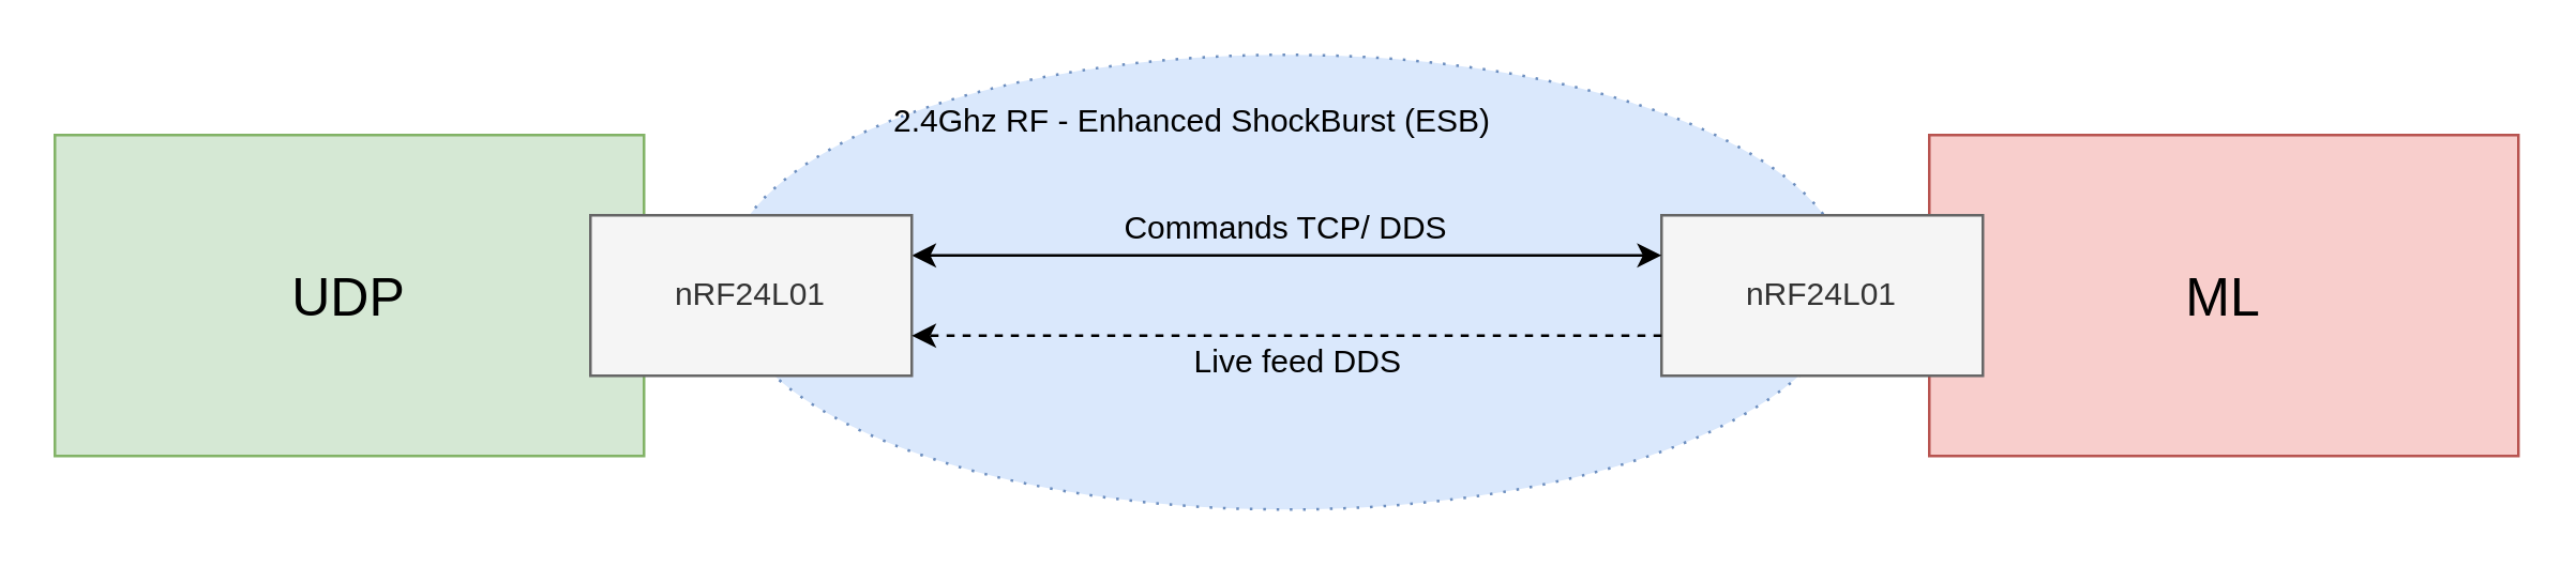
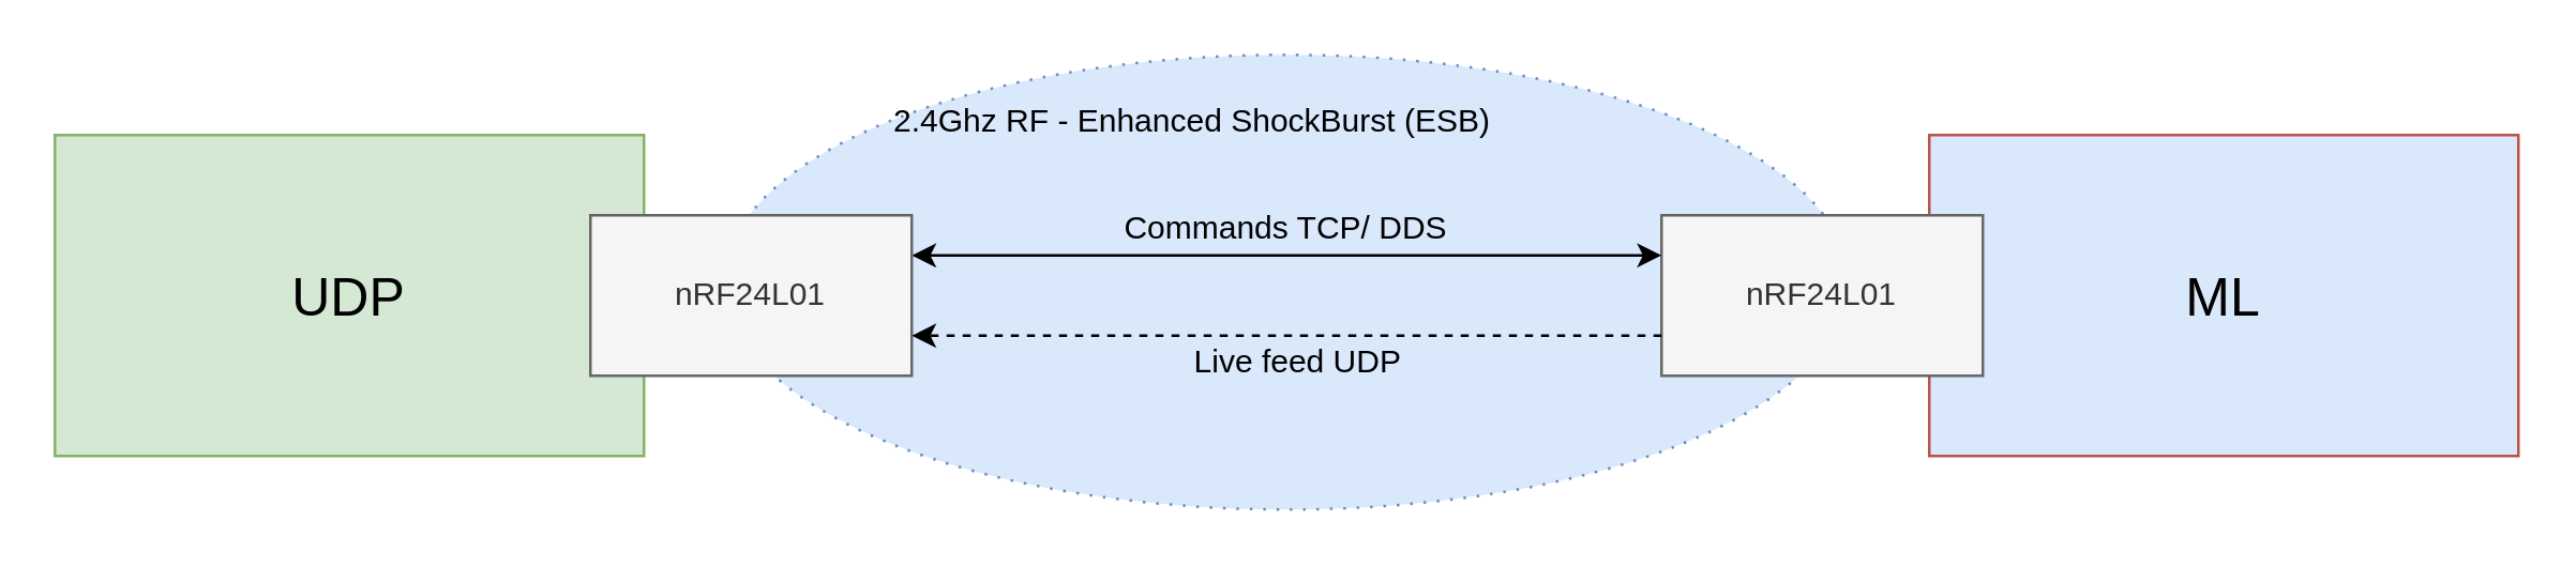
  <mxCell id="0" />
  <mxCell id="1" parent="0" />
- <mxCell id="2" value="&lt;span style=&quot;font-size: 20px;&quot;&gt;ML&lt;/span&gt;" style="rounded=0;whiteSpace=wrap;html=1;fillColor=#f8cecc;strokeColor=#b85450;" parent="1" vertex="1"><mxGeometry x="720" y="50" width="220" height="120" as="geometry" /></mxCell>
+ <mxCell id="2" value="&lt;span style=&quot;font-size: 20px;&quot;&gt;ML&lt;/span&gt;" style="rounded=0;whiteSpace=wrap;html=1;fillColor=#dae8fc;strokeColor=#b85450;" parent="1" vertex="1"><mxGeometry x="720" y="50" width="220" height="120" as="geometry" /></mxCell>
  <mxCell id="3" value="&lt;font style=&quot;font-size: 20px;&quot;&gt;UDP&lt;/font&gt;" style="rounded=0;whiteSpace=wrap;html=1;fillColor=#d5e8d4;strokeColor=#82b366;" parent="1" vertex="1"><mxGeometry x="20" y="50" width="220" height="120" as="geometry" /></mxCell>
  <mxCell id="4" value="" style="ellipse;whiteSpace=wrap;html=1;fillColor=#dae8fc;dashed=1;dashPattern=1 4;strokeColor=#6c8ebf;" parent="1" vertex="1"><mxGeometry x="270" y="20" width="420" height="170" as="geometry" /></mxCell>
  <mxCell id="5" value="nRF24L01 " style="rounded=0;whiteSpace=wrap;html=1;fillColor=#f5f5f5;fontColor=#333333;strokeColor=#666666;" parent="1" vertex="1"><mxGeometry x="620" y="80" width="120" height="60" as="geometry" /></mxCell>
  <mxCell id="6" value="" style="endArrow=classic;startArrow=classic;html=1;rounded=0;exitX=1;exitY=0.25;exitDx=0;exitDy=0;entryX=0;entryY=0.25;entryDx=0;entryDy=0;" parent="1" source="7" target="5" edge="1"><mxGeometry width="50" height="50" relative="1" as="geometry"><mxPoint x="430" y="140.06" as="sourcePoint" /><mxPoint x="540" y="120" as="targetPoint" /></mxGeometry></mxCell>
  <mxCell id="7" value="nRF24L01 " style="rounded=0;whiteSpace=wrap;html=1;fillColor=#f5f5f5;fontColor=#333333;strokeColor=#666666;" parent="1" vertex="1"><mxGeometry x="220" y="80" width="120" height="60" as="geometry" /></mxCell>
  <mxCell id="8" value="Commands TCP/ DDS" style="text;html=1;strokeColor=none;fillColor=none;align=center;verticalAlign=middle;whiteSpace=wrap;rounded=0;" parent="1" vertex="1"><mxGeometry x="399" y="80" width="162" height="10" as="geometry" /></mxCell>
  <mxCell id="9" value="2.4Ghz RF -&amp;nbsp;Enhanced ShockBurst (ESB) " style="text;html=1;strokeColor=none;fillColor=none;align=center;verticalAlign=middle;whiteSpace=wrap;rounded=0;" vertex="1" parent="1"><mxGeometry x="325" y="30" width="240" height="30" as="geometry" /></mxCell>
  <mxCell id="10" value="" style="endArrow=classic;html=1;rounded=0;exitX=0;exitY=0.75;exitDx=0;exitDy=0;entryX=1;entryY=0.75;entryDx=0;entryDy=0;dashed=1;" edge="1" parent="1" source="5" target="7"><mxGeometry width="50" height="50" relative="1" as="geometry"><mxPoint x="110" y="350" as="sourcePoint" /><mxPoint x="160" y="300" as="targetPoint" /></mxGeometry></mxCell>
- <mxCell id="11" value="Live feed DDS" style="text;html=1;strokeColor=none;fillColor=none;align=center;verticalAlign=middle;whiteSpace=wrap;rounded=0;" vertex="1" parent="1"><mxGeometry x="437" y="130" width="95" height="10" as="geometry" /></mxCell>
+ <mxCell id="11" value="Live feed UDP" style="text;html=1;strokeColor=none;fillColor=none;align=center;verticalAlign=middle;whiteSpace=wrap;rounded=0;" vertex="1" parent="1"><mxGeometry x="437" y="130" width="95" height="10" as="geometry" /></mxCell>
